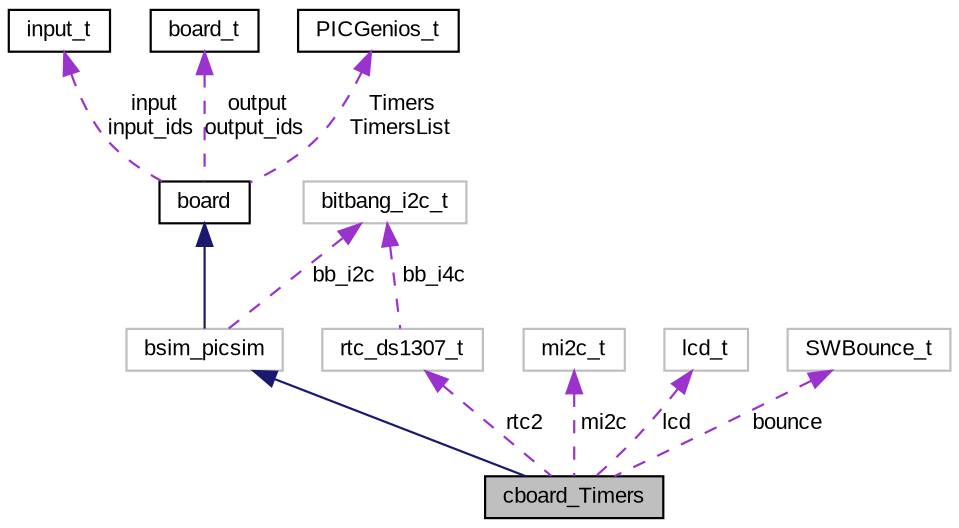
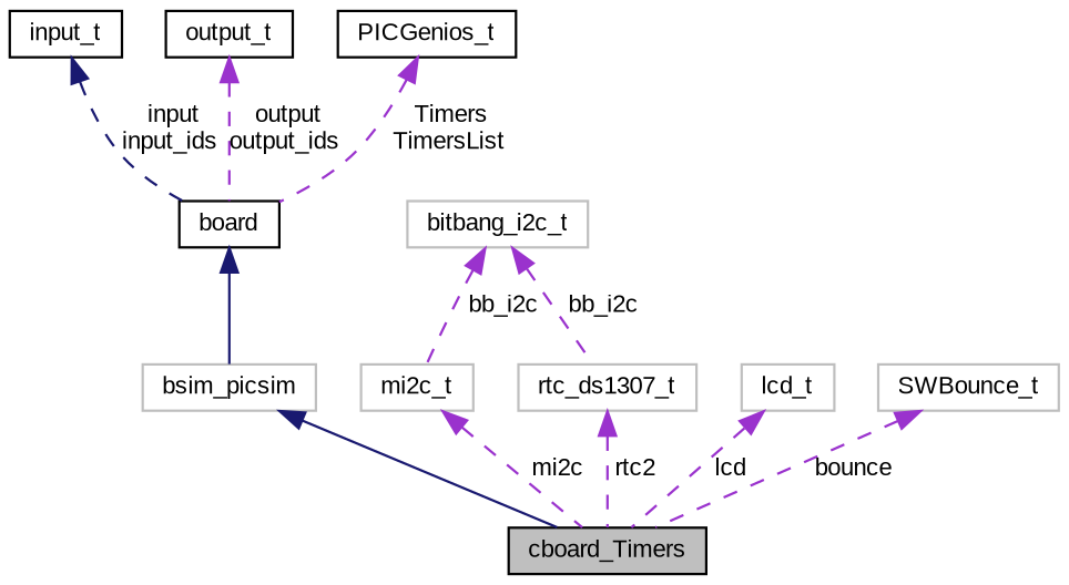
  digraph {
    fontname="Liberation Sans"
    node [color=grey75 fillcolor=white fontname="Liberation Sans" fontsize=10 shape=record style=filled]
    edge [color=darkorchid3 dir=back fontname="Liberation Sans" fontsize=10 labelfontname=Helvetica labelfontsize=10 style=dashed]
    n1 [color=black fillcolor=grey75 fontcolor=black height=0.2 label=cboard_Timers width=0.4]
    n2 [height=0.2 label=bsim_picsim width=0.4]
    n3 [color=black height=0.2 label=board width=0.4]
    n4 [height=0.2 label=bitbang_i2c_t width=0.4]
    n5 [height=0.2 label=mi2c_t width=0.4]
    n6 [height=0.2 label=rtc_ds1307_t width=0.4]
    n7 [color=black height=0.2 label=input_t width=0.4]
-   n8 [color=black height=0.2 label=board_t width=0.4]
+   n8 [color=black height=0.2 label=output_t width=0.4]
    n9 [color=black height=0.2 label=PICGenios_t width=0.4]
    n10 [height=0.2 label=lcd_t width=0.4]
    n11 [height=0.2 label=SWBounce_t width=0.4]
    n2 -> n1 [color=midnightblue style=solid]
    n3 -> n2 [color=midnightblue style=solid]
-   n4 -> n2 [label=" bb_i2c"]
-   n4 -> n6 [label=" bb_i4c"]
+   n4 -> n5 [label=" bb_i2c"]
+   n4 -> n6 [label=" bb_i2c"]
    n5 -> n1 [label=" mi2c"]
    n6 -> n1 [label=" rtc2"]
-   n7 -> n3 [label=" input\ninput_ids"]
+   n7 -> n3 [color=midnightblue label=" input\ninput_ids"]
    n8 -> n3 [label=" output\noutput_ids"]
    n9 -> n3 [label=" Timers\nTimersList"]
    n10 -> n1 [label=" lcd"]
    n11 -> n1 [label=" bounce"]
  }
